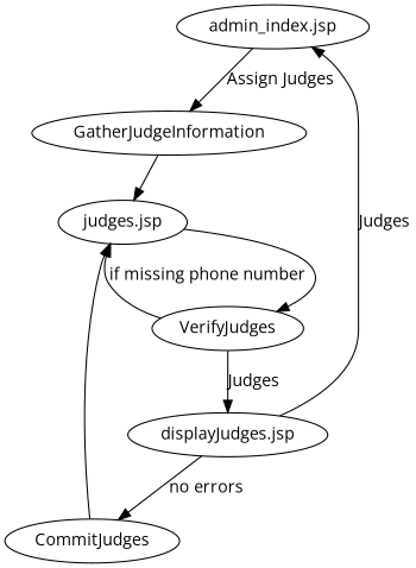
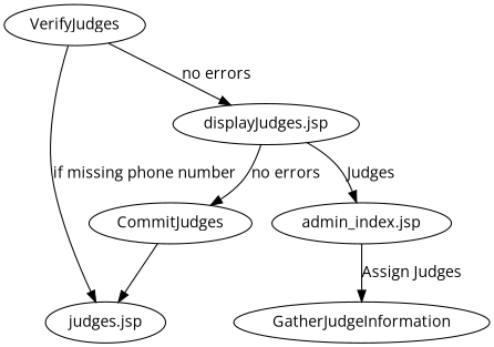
  digraph {
    fontname="Open Sans"
    node [fontname="Open Sans"]
    edge [fontname="Open Sans"]
    "admin_index.jsp"
    GatherJudgeInformation
    "judges.jsp"
    VerifyJudges
    "displayJudges.jsp"
    CommitJudges
    "admin_index.jsp" -> GatherJudgeInformation [label="Assign Judges"]
-   GatherJudgeInformation -> "judges.jsp"
-   "judges.jsp" -> VerifyJudges
    VerifyJudges -> "judges.jsp" [label="if missing phone number"]
-   VerifyJudges -> "displayJudges.jsp" [label=Judges]
+   VerifyJudges -> "displayJudges.jsp" [label="no errors"]
    "displayJudges.jsp" -> "admin_index.jsp" [label=Judges]
    "displayJudges.jsp" -> CommitJudges [label="no errors"]
    CommitJudges -> "judges.jsp"
  }
